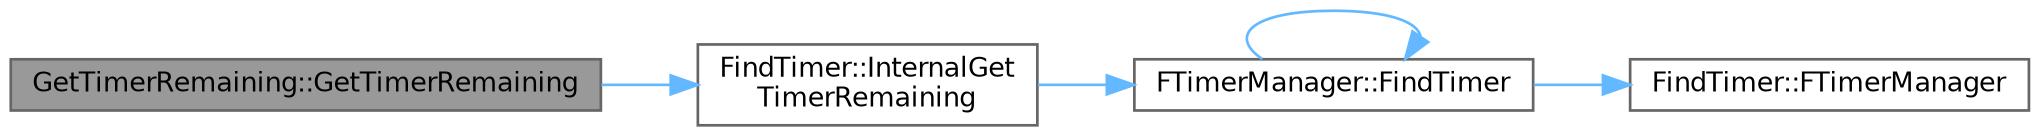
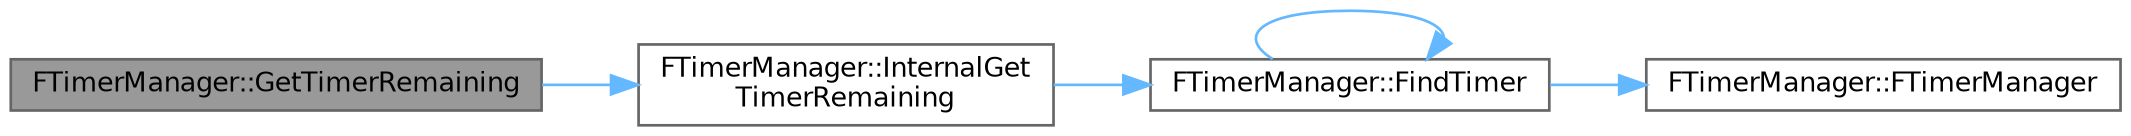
  digraph {
    rankdir=LR
    node [color=grey40 fillcolor=white fontname=Helvetica fontsize=10 shape=box style=filled]
    edge [color=steelblue1 fontname=Helvetica fontsize=10 labelfontname=Helvetica labelfontsize=10 style=solid]
-   n1 [color=gray40 fillcolor=grey60 fontcolor=black height=0.2 label="GetTimerRemaining::GetTimerRemaining" width=0.4]
-   n2 [height=0.2 label="FindTimer::InternalGet\lTimerRemaining" width=0.4]
+   n1 [color=gray40 fillcolor=grey60 fontcolor=black height=0.2 label="FTimerManager::GetTimerRemaining" width=0.4]
+   n2 [height=0.2 label="FTimerManager::InternalGet\lTimerRemaining" width=0.4]
    n3 [height=0.2 label="FTimerManager::FindTimer" width=0.4]
-   n4 [height=0.2 label="FindTimer::FTimerManager" width=0.4]
+   n4 [height=0.2 label="FTimerManager::FTimerManager" width=0.4]
    n1 -> n2
    n2 -> n3
    n3 -> n3
    n3 -> n4
  }
